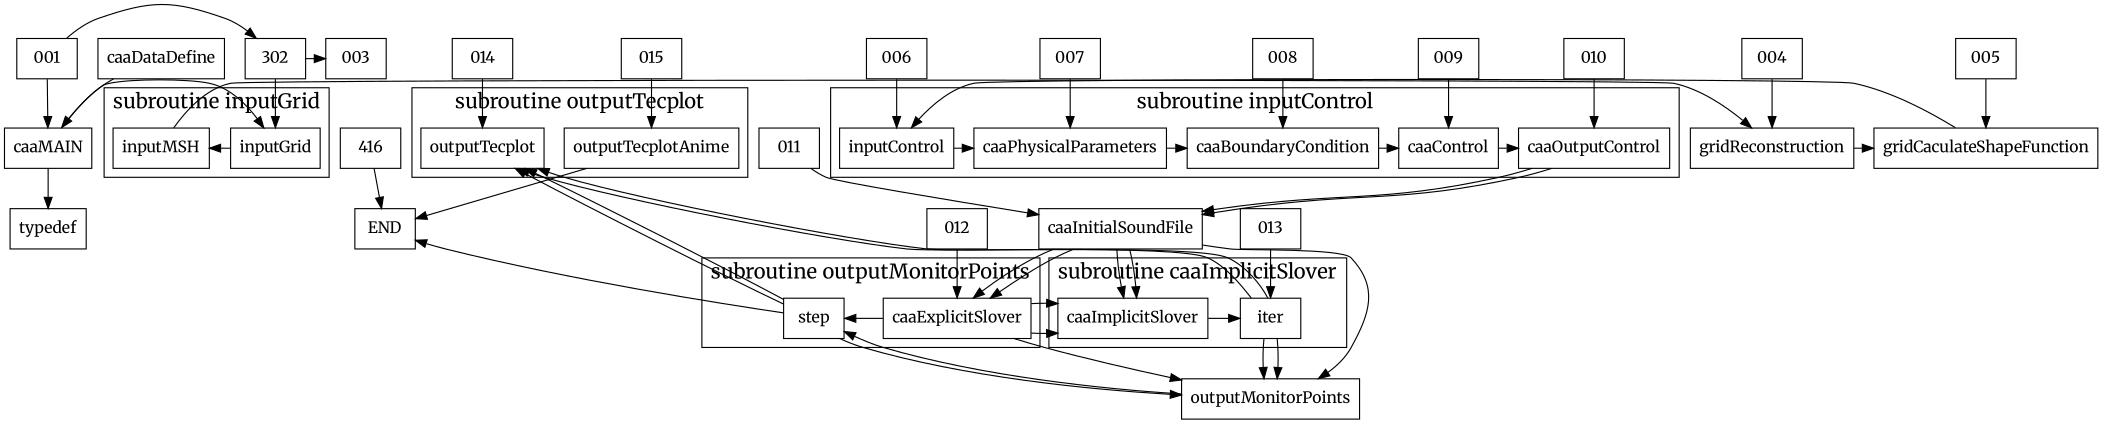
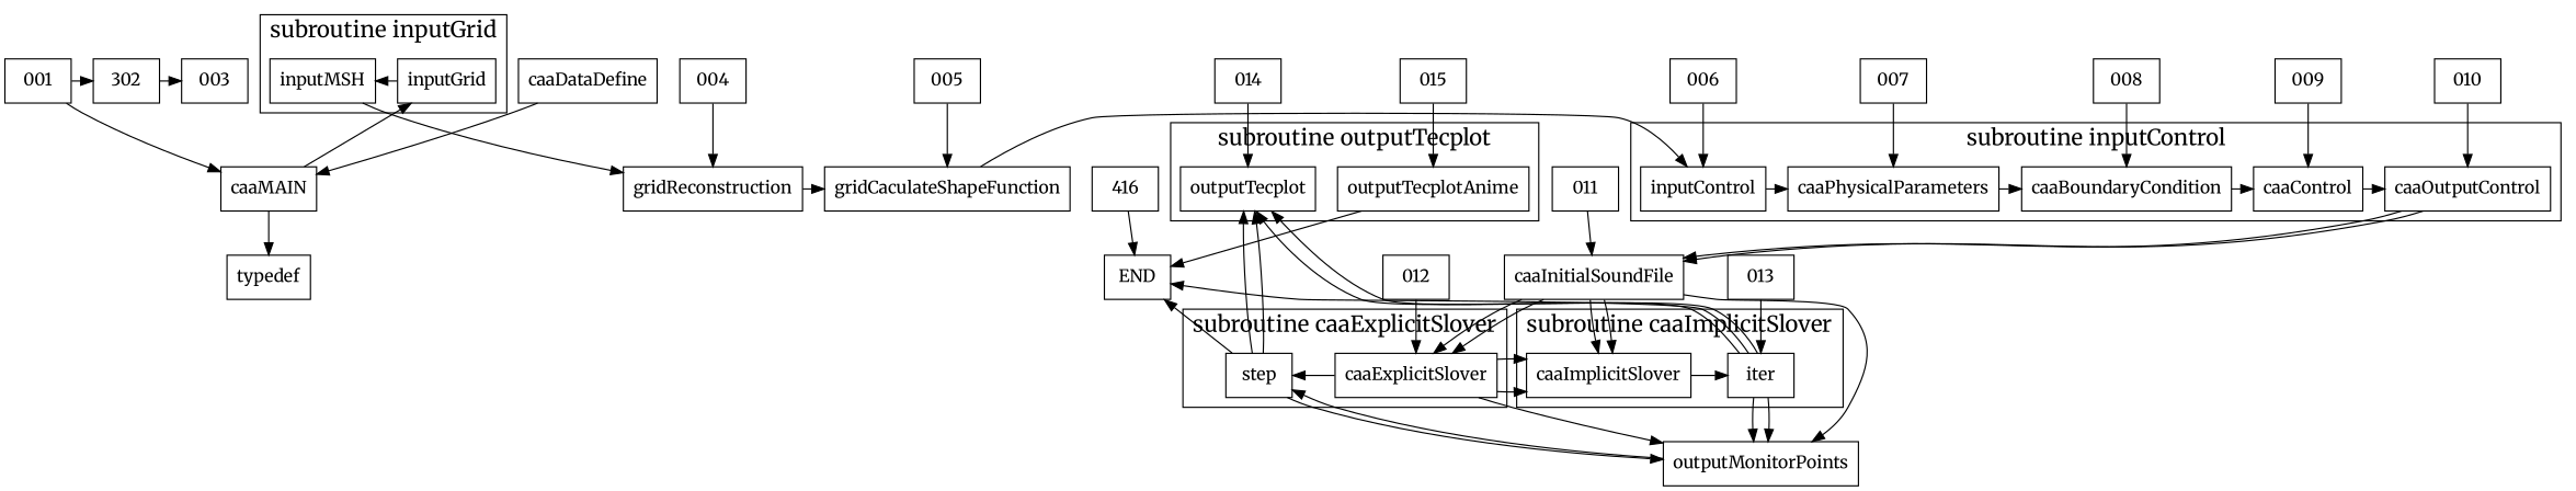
  digraph {
    fontname=Merriweather
    fontsize=18
    labeljust=t
    rankdir=TB
    node [fontname=Merriweather fontsize=14 shape=box]
    edge [fontname=Merriweather fontsize=12 style=solid]
    001 [style=solid]
    n2 [label=302 style=solid]
    003 [style=solid]
    inputGrid
    inputMSH
    inputControl
    caaPhysicalParameters
    caaBoundaryCondition
    caaControl
    caaOutputControl
    caaExplicitSlover
    step [style=cycle]
    caaImplicitSlover
    iter [style=cycle]
    outputTecplot
    outputTecplotAnime [style=cycle]
    caaMAIN
    gridReconstruction
    caaInitialSoundFile
    outputMonitorPoints
    END
    caaDataDefine
    gridCaculateShapeFunction
    typedef
    004
    005
    006
    007
    008
    009
    010
    011
    012
    013
    014
    015
    n37 [label=416]
    subgraph sub_1 {
      rank=same
      001
      n2
      003
    }
    subgraph cluster_2 {
      label="subroutine inputGrid"
      inputGrid
      inputMSH
    }
    subgraph cluster_3 {
      label="subroutine inputControl"
      inputControl
      caaPhysicalParameters
      caaBoundaryCondition
      caaControl
      caaOutputControl
    }
    subgraph cluster_4 {
-     label="subroutine outputMonitorPoints"
+     label="subroutine caaExplicitSlover"
      caaExplicitSlover
      step
    }
    subgraph cluster_5 {
      label="subroutine caaImplicitSlover"
      caaImplicitSlover
      iter
    }
    subgraph cluster_6 {
      label="subroutine outputTecplot"
      outputTecplot
      outputTecplotAnime
    }
    001 -> n2
    001 -> caaMAIN
    n2 -> 003
-   n2 -> inputGrid
    inputGrid -> inputMSH [constraint=false]
    inputMSH -> gridReconstruction [constraint=false]
    inputControl -> caaPhysicalParameters [constraint=false]
    caaPhysicalParameters -> caaBoundaryCondition [constraint=false]
    caaBoundaryCondition -> caaControl [constraint=false]
    caaControl -> caaOutputControl [constraint=false]
    caaOutputControl -> caaInitialSoundFile [constraint=false]
    caaOutputControl -> caaInitialSoundFile
    caaExplicitSlover -> step [constraint=false]
    caaExplicitSlover -> caaImplicitSlover
    caaExplicitSlover -> outputMonitorPoints [constraint=false]
    step -> outputTecplot [constraint=false]
    step -> outputTecplot [constraint=false]
    step -> outputMonitorPoints [constraint=false]
    step -> END [constraint=false]
    caaImplicitSlover -> iter [constraint=false]
    iter -> outputTecplot [constraint=false]
    iter -> outputTecplot [constraint=false]
    iter -> outputMonitorPoints
    iter -> outputMonitorPoints [constraint=false]
+   iter -> END [constraint=false]
    outputTecplotAnime -> END
    caaMAIN -> inputGrid [constraint=false]
    caaMAIN -> typedef
    gridReconstruction -> gridCaculateShapeFunction [constraint=false]
    caaInitialSoundFile -> caaExplicitSlover [constraint=false]
    caaInitialSoundFile -> caaExplicitSlover
    caaInitialSoundFile -> caaImplicitSlover [constraint=false]
    caaInitialSoundFile -> caaImplicitSlover
    caaInitialSoundFile -> outputMonitorPoints [constraint=false]
    outputMonitorPoints -> step
    caaDataDefine -> caaMAIN
    gridCaculateShapeFunction -> inputControl [constraint=false]
    004 -> gridReconstruction
    005 -> gridCaculateShapeFunction
    006 -> inputControl
    007 -> caaPhysicalParameters
    008 -> caaBoundaryCondition
    009 -> caaControl
    010 -> caaOutputControl
    011 -> caaInitialSoundFile
    012 -> caaExplicitSlover
    013 -> iter
    014 -> outputTecplot
    015 -> outputTecplotAnime
    n37 -> END
  }
